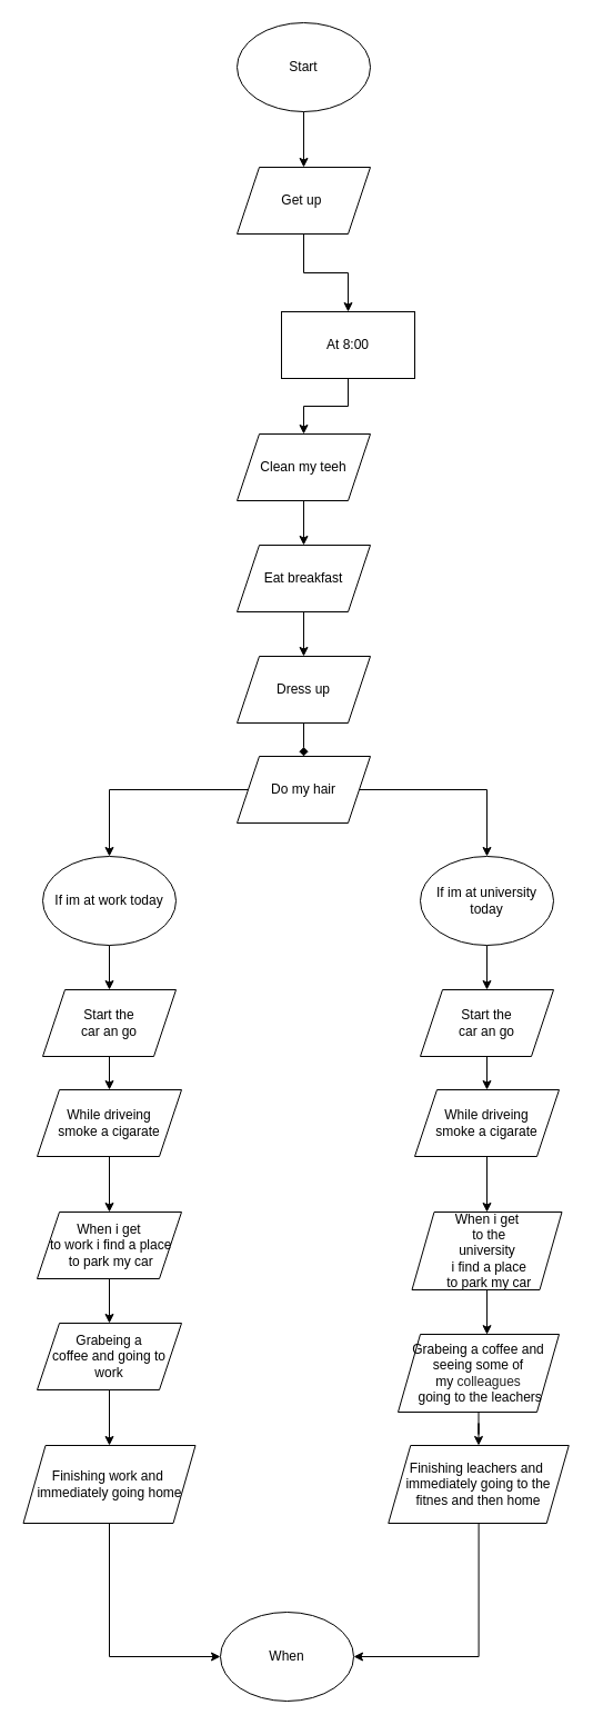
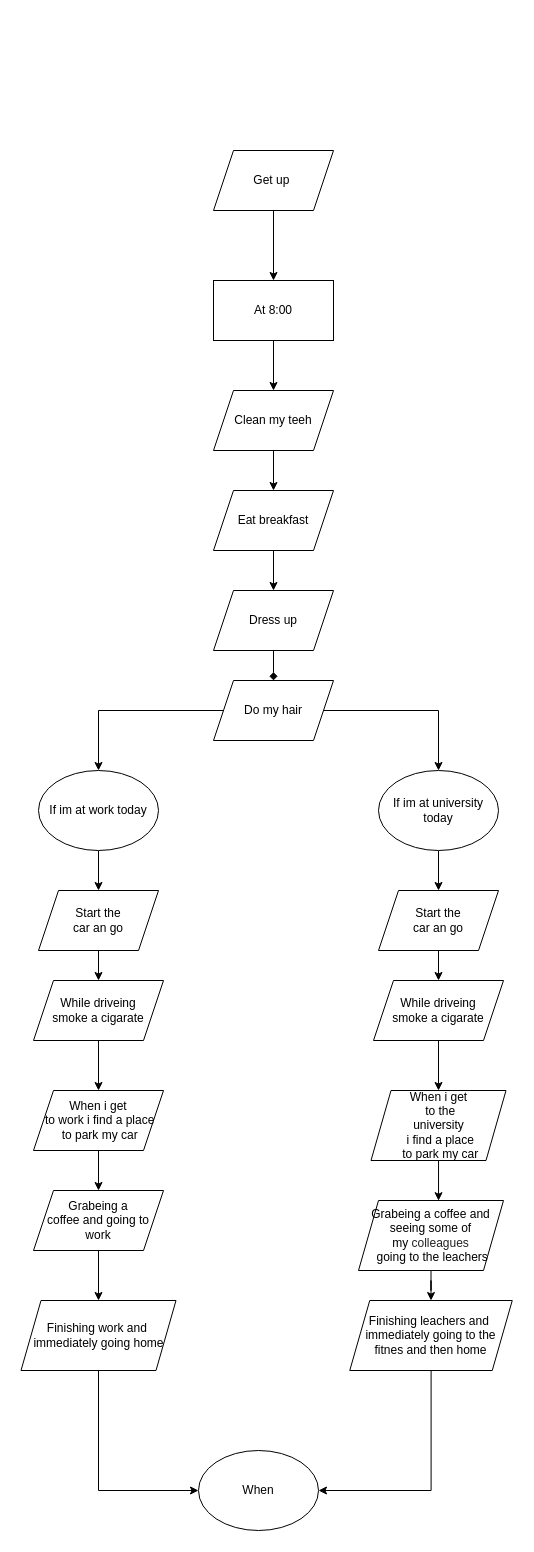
  <mxCell id="0" />
  <mxCell id="1" parent="0" />
- <mxCell id="2" value="Start" style="ellipse;whiteSpace=wrap;html=1;" vertex="1" parent="1"><mxGeometry x="213" y="20" width="120" height="80" as="geometry" /></mxCell>
- <mxCell id="3" style="edgeStyle=orthogonalEdgeStyle;rounded=0;orthogonalLoop=1;jettySize=auto;html=1;exitX=0.5;exitY=1;exitDx=0;exitDy=0;entryX=0.5;entryY=0;entryDx=0;entryDy=0;" edge="1" parent="1" source="2" target="5"><mxGeometry relative="1" as="geometry"><mxPoint x="273" y="110" as="sourcePoint" /><mxPoint x="318" y="140" as="targetPoint" /></mxGeometry></mxCell>
  <mxCell id="4" style="edgeStyle=orthogonalEdgeStyle;rounded=0;orthogonalLoop=1;jettySize=auto;html=1;entryX=0.5;entryY=0;entryDx=0;entryDy=0;" edge="1" parent="1" source="5" target="7"><mxGeometry relative="1" as="geometry" /></mxCell>
  <mxCell id="5" value="Get up&amp;nbsp;" style="shape=parallelogram;perimeter=parallelogramPerimeter;whiteSpace=wrap;html=1;fixedSize=1;" vertex="1" parent="1"><mxGeometry x="213" y="150" width="120" height="60" as="geometry" /></mxCell>
  <mxCell id="6" style="edgeStyle=orthogonalEdgeStyle;rounded=0;orthogonalLoop=1;jettySize=auto;html=1;" edge="1" parent="1" source="7" target="9"><mxGeometry relative="1" as="geometry" /></mxCell>
- <mxCell id="7" value="At 8:00" style="rounded=0;whiteSpace=wrap;html=1;" vertex="1" parent="1"><mxGeometry x="253" y="280" width="120" height="60" as="geometry" /></mxCell>
+ <mxCell id="7" value="At 8:00" style="rounded=0;whiteSpace=wrap;html=1;" vertex="1" parent="1"><mxGeometry x="213" y="280" width="120" height="60" as="geometry" /></mxCell>
  <mxCell id="8" style="edgeStyle=orthogonalEdgeStyle;rounded=0;orthogonalLoop=1;jettySize=auto;html=1;exitX=0.5;exitY=1;exitDx=0;exitDy=0;entryX=0.5;entryY=0;entryDx=0;entryDy=0;" edge="1" parent="1" source="9" target="11"><mxGeometry relative="1" as="geometry" /></mxCell>
  <mxCell id="9" value="Clean my teeh" style="shape=parallelogram;perimeter=parallelogramPerimeter;whiteSpace=wrap;html=1;fixedSize=1;" vertex="1" parent="1"><mxGeometry x="213" y="390" width="120" height="60" as="geometry" /></mxCell>
  <mxCell id="10" style="edgeStyle=orthogonalEdgeStyle;rounded=0;orthogonalLoop=1;jettySize=auto;html=1;exitX=0.5;exitY=1;exitDx=0;exitDy=0;entryX=0.5;entryY=0;entryDx=0;entryDy=0;" edge="1" parent="1" source="11" target="13"><mxGeometry relative="1" as="geometry" /></mxCell>
  <mxCell id="11" value="Eat breakfast" style="shape=parallelogram;perimeter=parallelogramPerimeter;whiteSpace=wrap;html=1;fixedSize=1;" vertex="1" parent="1"><mxGeometry x="213" y="490" width="120" height="60" as="geometry" /></mxCell>
  <mxCell id="12" style="edgeStyle=orthogonalEdgeStyle;rounded=0;orthogonalLoop=1;jettySize=auto;html=1;entryX=0.5;entryY=0;entryDx=0;entryDy=0;endArrow=diamond;" edge="1" parent="1" source="13" target="16"><mxGeometry relative="1" as="geometry" /></mxCell>
  <mxCell id="13" value="Dress up" style="shape=parallelogram;perimeter=parallelogramPerimeter;whiteSpace=wrap;html=1;fixedSize=1;" vertex="1" parent="1"><mxGeometry x="213" y="590" width="120" height="60" as="geometry" /></mxCell>
  <mxCell id="14" style="edgeStyle=orthogonalEdgeStyle;rounded=0;orthogonalLoop=1;jettySize=auto;html=1;entryX=0.5;entryY=0;entryDx=0;entryDy=0;" edge="1" parent="1" source="16" target="18"><mxGeometry relative="1" as="geometry" /></mxCell>
  <mxCell id="15" style="edgeStyle=orthogonalEdgeStyle;rounded=0;orthogonalLoop=1;jettySize=auto;html=1;exitX=1;exitY=0.5;exitDx=0;exitDy=0;entryX=0.5;entryY=0;entryDx=0;entryDy=0;" edge="1" parent="1" source="16" target="20"><mxGeometry relative="1" as="geometry" /></mxCell>
  <mxCell id="16" value="Do my hair" style="shape=parallelogram;perimeter=parallelogramPerimeter;whiteSpace=wrap;html=1;fixedSize=1;" vertex="1" parent="1"><mxGeometry x="213" y="680" width="120" height="60" as="geometry" /></mxCell>
  <mxCell id="17" style="edgeStyle=orthogonalEdgeStyle;rounded=0;orthogonalLoop=1;jettySize=auto;html=1;exitX=0.5;exitY=1;exitDx=0;exitDy=0;entryX=0.5;entryY=0;entryDx=0;entryDy=0;" edge="1" parent="1" source="18" target="22"><mxGeometry relative="1" as="geometry" /></mxCell>
  <mxCell id="18" value="If im at work today" style="ellipse;whiteSpace=wrap;html=1;" vertex="1" parent="1"><mxGeometry x="38" y="770" width="120" height="80" as="geometry" /></mxCell>
  <mxCell id="19" style="edgeStyle=orthogonalEdgeStyle;rounded=0;orthogonalLoop=1;jettySize=auto;html=1;exitX=0.5;exitY=1;exitDx=0;exitDy=0;entryX=0.5;entryY=0;entryDx=0;entryDy=0;" edge="1" parent="1" source="20" target="24"><mxGeometry relative="1" as="geometry" /></mxCell>
  <mxCell id="20" value="If im at university today" style="ellipse;whiteSpace=wrap;html=1;" vertex="1" parent="1"><mxGeometry x="378" y="770" width="120" height="80" as="geometry" /></mxCell>
  <mxCell id="21" style="edgeStyle=orthogonalEdgeStyle;rounded=0;orthogonalLoop=1;jettySize=auto;html=1;entryX=0.5;entryY=0;entryDx=0;entryDy=0;" edge="1" parent="1" source="22" target="26"><mxGeometry relative="1" as="geometry" /></mxCell>
  <mxCell id="22" value="Start the &lt;br&gt;car an go" style="shape=parallelogram;perimeter=parallelogramPerimeter;whiteSpace=wrap;html=1;fixedSize=1;" vertex="1" parent="1"><mxGeometry x="38" y="890" width="120" height="60" as="geometry" /></mxCell>
  <mxCell id="23" style="edgeStyle=orthogonalEdgeStyle;rounded=0;orthogonalLoop=1;jettySize=auto;html=1;entryX=0.5;entryY=0;entryDx=0;entryDy=0;" edge="1" parent="1" source="24" target="28"><mxGeometry relative="1" as="geometry" /></mxCell>
  <mxCell id="24" value="Start the &lt;br&gt;car an go" style="shape=parallelogram;perimeter=parallelogramPerimeter;whiteSpace=wrap;html=1;fixedSize=1;" vertex="1" parent="1"><mxGeometry x="378" y="890" width="120" height="60" as="geometry" /></mxCell>
  <mxCell id="25" style="edgeStyle=orthogonalEdgeStyle;rounded=0;orthogonalLoop=1;jettySize=auto;html=1;exitX=0.5;exitY=1;exitDx=0;exitDy=0;entryX=0.5;entryY=0;entryDx=0;entryDy=0;" edge="1" parent="1" source="26" target="30"><mxGeometry relative="1" as="geometry" /></mxCell>
  <mxCell id="26" value="While driveing &lt;br&gt;smoke a cigarate" style="shape=parallelogram;perimeter=parallelogramPerimeter;whiteSpace=wrap;html=1;fixedSize=1;" vertex="1" parent="1"><mxGeometry x="33" y="980" width="130" height="60" as="geometry" /></mxCell>
  <mxCell id="27" style="edgeStyle=orthogonalEdgeStyle;rounded=0;orthogonalLoop=1;jettySize=auto;html=1;exitX=0.5;exitY=1;exitDx=0;exitDy=0;entryX=0.5;entryY=0;entryDx=0;entryDy=0;" edge="1" parent="1" source="28" target="32"><mxGeometry relative="1" as="geometry" /></mxCell>
  <mxCell id="28" value="While driveing &lt;br&gt;smoke a cigarate" style="shape=parallelogram;perimeter=parallelogramPerimeter;whiteSpace=wrap;html=1;fixedSize=1;" vertex="1" parent="1"><mxGeometry x="373" y="980" width="130" height="60" as="geometry" /></mxCell>
  <mxCell id="29" style="edgeStyle=orthogonalEdgeStyle;rounded=0;orthogonalLoop=1;jettySize=auto;html=1;entryX=0.5;entryY=0;entryDx=0;entryDy=0;" edge="1" parent="1" source="30" target="34"><mxGeometry relative="1" as="geometry" /></mxCell>
  <mxCell id="30" value="When i get&lt;br&gt;&amp;nbsp;to work i find a place&lt;br&gt;&amp;nbsp;to park my car" style="shape=parallelogram;perimeter=parallelogramPerimeter;whiteSpace=wrap;html=1;fixedSize=1;" vertex="1" parent="1"><mxGeometry x="33" y="1090" width="130" height="60" as="geometry" /></mxCell>
  <mxCell id="31" style="edgeStyle=orthogonalEdgeStyle;rounded=0;orthogonalLoop=1;jettySize=auto;html=1;entryX=0.552;entryY=0.003;entryDx=0;entryDy=0;entryPerimeter=0;fontFamily=Helvetica;fontSize=12;" edge="1" parent="1" source="32" target="36"><mxGeometry relative="1" as="geometry" /></mxCell>
  <mxCell id="32" value="When i get&lt;br&gt;&amp;nbsp;to the &lt;br&gt;university&lt;br&gt;&amp;nbsp;i find a place&lt;br&gt;&amp;nbsp;to park my car" style="shape=parallelogram;perimeter=parallelogramPerimeter;whiteSpace=wrap;html=1;fixedSize=1;" vertex="1" parent="1"><mxGeometry x="370.5" y="1090" width="135" height="70" as="geometry" /></mxCell>
  <mxCell id="33" style="edgeStyle=orthogonalEdgeStyle;rounded=0;orthogonalLoop=1;jettySize=auto;html=1;exitX=0.5;exitY=1;exitDx=0;exitDy=0;fontFamily=Helvetica;fontSize=12;" edge="1" parent="1" source="34" target="38"><mxGeometry relative="1" as="geometry" /></mxCell>
  <mxCell id="34" value="Grabeing a &lt;br&gt;coffee and going to work" style="shape=parallelogram;perimeter=parallelogramPerimeter;whiteSpace=wrap;html=1;fixedSize=1;" vertex="1" parent="1"><mxGeometry x="33" y="1190" width="130" height="60" as="geometry" /></mxCell>
  <mxCell id="35" style="edgeStyle=orthogonalEdgeStyle;rounded=0;orthogonalLoop=1;jettySize=auto;html=1;entryX=0.5;entryY=0;entryDx=0;entryDy=0;fontFamily=Helvetica;fontSize=12;" edge="1" parent="1" source="36" target="40"><mxGeometry relative="1" as="geometry" /></mxCell>
  <mxCell id="36" value="Grabeing a coffee and seeing some of my&amp;nbsp;&lt;span style=&quot;color: rgba(0, 0, 0, 0.87); text-align: left; background-color: rgb(255, 255, 255);&quot;&gt;&lt;font style=&quot;font-size: 12px;&quot;&gt;colleagues&lt;/font&gt;&lt;/span&gt;&lt;br&gt;&amp;nbsp;going to the leachers" style="shape=parallelogram;perimeter=parallelogramPerimeter;whiteSpace=wrap;html=1;fixedSize=1;" vertex="1" parent="1"><mxGeometry x="358" y="1200" width="145" height="70" as="geometry" /></mxCell>
  <mxCell id="37" style="edgeStyle=orthogonalEdgeStyle;rounded=0;orthogonalLoop=1;jettySize=auto;html=1;entryX=0;entryY=0.5;entryDx=0;entryDy=0;fontFamily=Helvetica;fontSize=12;" edge="1" parent="1" source="38" target="41"><mxGeometry relative="1" as="geometry"><Array as="points"><mxPoint x="98" y="1490" /></Array></mxGeometry></mxCell>
  <mxCell id="38" value="Finishing work and&amp;nbsp;&lt;br&gt;immediately going home" style="shape=parallelogram;perimeter=parallelogramPerimeter;whiteSpace=wrap;html=1;fixedSize=1;" vertex="1" parent="1"><mxGeometry x="20.5" y="1300" width="155" height="70" as="geometry" /></mxCell>
  <mxCell id="39" style="edgeStyle=orthogonalEdgeStyle;rounded=0;orthogonalLoop=1;jettySize=auto;html=1;entryX=1;entryY=0.5;entryDx=0;entryDy=0;fontFamily=Helvetica;fontSize=12;" edge="1" parent="1" source="40" target="41"><mxGeometry relative="1" as="geometry"><Array as="points"><mxPoint x="431" y="1490" /></Array></mxGeometry></mxCell>
  <mxCell id="40" value="Finishing leachers and&amp;nbsp;&lt;br&gt;immediately going to the fitnes and then home" style="shape=parallelogram;perimeter=parallelogramPerimeter;whiteSpace=wrap;html=1;fixedSize=1;" vertex="1" parent="1"><mxGeometry x="349.25" y="1300" width="162.5" height="70" as="geometry" /></mxCell>
  <mxCell id="41" value="When" style="ellipse;whiteSpace=wrap;html=1;" vertex="1" parent="1"><mxGeometry x="198" y="1450" width="120" height="80" as="geometry" /></mxCell>
